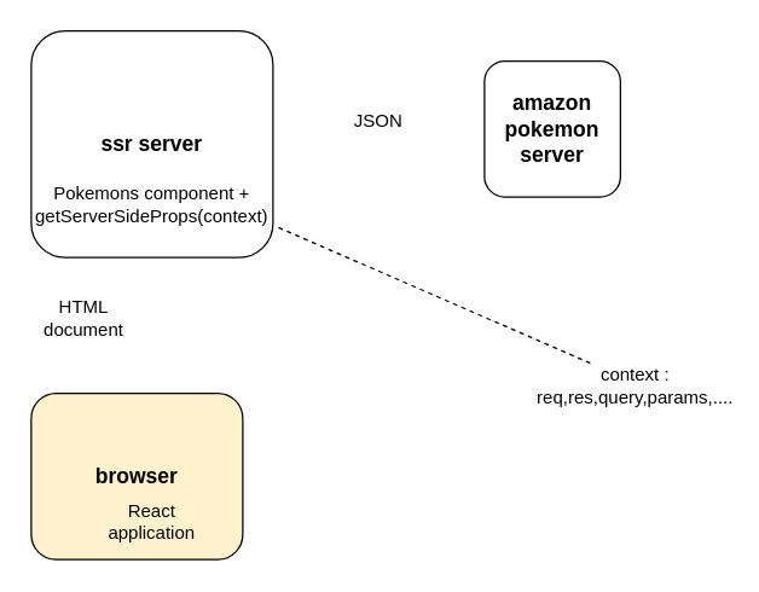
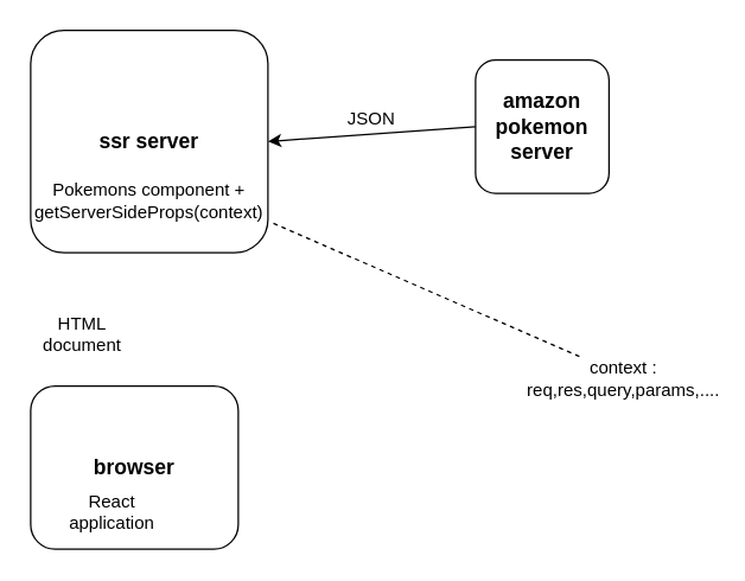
  <mxCell id="0" />
  <mxCell id="1" parent="0" />
  <mxCell id="2" value="&lt;b&gt;&lt;font style=&quot;font-size: 14px&quot;&gt;ssr server&lt;/font&gt;&lt;/b&gt;" style="rounded=1;whiteSpace=wrap;html=1;" parent="1" vertex="1"><mxGeometry x="20" y="20" width="160" height="150" as="geometry" /></mxCell>
- <mxCell id="3" value="&lt;b&gt;&lt;font style=&quot;font-size: 14px&quot;&gt;browser&lt;/font&gt;&lt;/b&gt;" style="rounded=1;whiteSpace=wrap;html=1;fillColor=#fff2cc;" parent="1" vertex="1"><mxGeometry x="20" y="260" width="140" height="110" as="geometry" /></mxCell>
+ <mxCell id="3" value="&lt;b&gt;&lt;font style=&quot;font-size: 14px&quot;&gt;browser&lt;/font&gt;&lt;/b&gt;" style="rounded=1;whiteSpace=wrap;html=1;" parent="1" vertex="1"><mxGeometry x="20" y="260" width="140" height="110" as="geometry" /></mxCell>
  <mxCell id="4" value="&lt;b&gt;&lt;font style=&quot;font-size: 14px&quot;&gt;amazon pokemon server&lt;/font&gt;&lt;/b&gt;" style="rounded=1;whiteSpace=wrap;html=1;" parent="1" vertex="1"><mxGeometry x="320" y="40" width="90" height="90" as="geometry" /></mxCell>
+ <mxCell id="5" value="" style="endArrow=classic;html=1;entryX=1;entryY=0.5;entryDx=0;entryDy=0;exitX=0;exitY=0.5;exitDx=0;exitDy=0;" parent="1" source="4" target="2" edge="1"><mxGeometry width="50" height="50" relative="1" as="geometry"><mxPoint x="240" y="150" as="sourcePoint" /><mxPoint x="290" y="100" as="targetPoint" /></mxGeometry></mxCell>
  <mxCell id="6" value="JSON" style="text;html=1;strokeColor=none;fillColor=none;align=center;verticalAlign=middle;whiteSpace=wrap;rounded=0;" parent="1" vertex="1"><mxGeometry x="230" y="70" width="40" height="20" as="geometry" /></mxCell>
- <mxCell id="7" value="HTML document" style="text;html=1;strokeColor=none;fillColor=none;align=center;verticalAlign=middle;whiteSpace=wrap;rounded=0;" parent="1" vertex="1"><mxGeometry x="30" y="200" width="50" height="20" as="geometry" /></mxCell>
+ <mxCell id="7" value="HTML document" style="text;html=1;strokeColor=none;fillColor=none;align=center;verticalAlign=middle;whiteSpace=wrap;rounded=0;" parent="1" vertex="1"><mxGeometry x="30" y="215" width="50" height="20" as="geometry" /></mxCell>
  <mxCell id="8" value="Pokemons component + getServerSideProps(context)" style="text;html=1;strokeColor=none;fillColor=none;align=center;verticalAlign=middle;whiteSpace=wrap;rounded=0;" parent="1" vertex="1"><mxGeometry x="50" y="110" width="100" height="50" as="geometry" /></mxCell>
- <mxCell id="9" value="React application" style="text;html=1;strokeColor=none;fillColor=none;align=center;verticalAlign=middle;whiteSpace=wrap;rounded=0;" parent="1" vertex="1"><mxGeometry x="70" y="330" width="60" height="30" as="geometry" /></mxCell>
+ <mxCell id="9" value="React application" style="text;html=1;strokeColor=none;fillColor=none;align=center;verticalAlign=middle;whiteSpace=wrap;rounded=0;" parent="1" vertex="1"><mxGeometry x="45" y="330" width="60" height="30" as="geometry" /></mxCell>
  <mxCell id="10" value="" style="endArrow=none;dashed=1;html=1;entryX=1.006;entryY=0.86;entryDx=0;entryDy=0;entryPerimeter=0;" edge="1" parent="1" target="2"><mxGeometry width="50" height="50" relative="1" as="geometry"><mxPoint x="390" y="240" as="sourcePoint" /><mxPoint x="180" y="200" as="targetPoint" /></mxGeometry></mxCell>
  <mxCell id="11" value="context : req,res,query,params,...." style="text;html=1;strokeColor=none;fillColor=none;align=center;verticalAlign=middle;whiteSpace=wrap;rounded=0;" vertex="1" parent="1"><mxGeometry x="360" y="240" width="120" height="30" as="geometry" /></mxCell>
